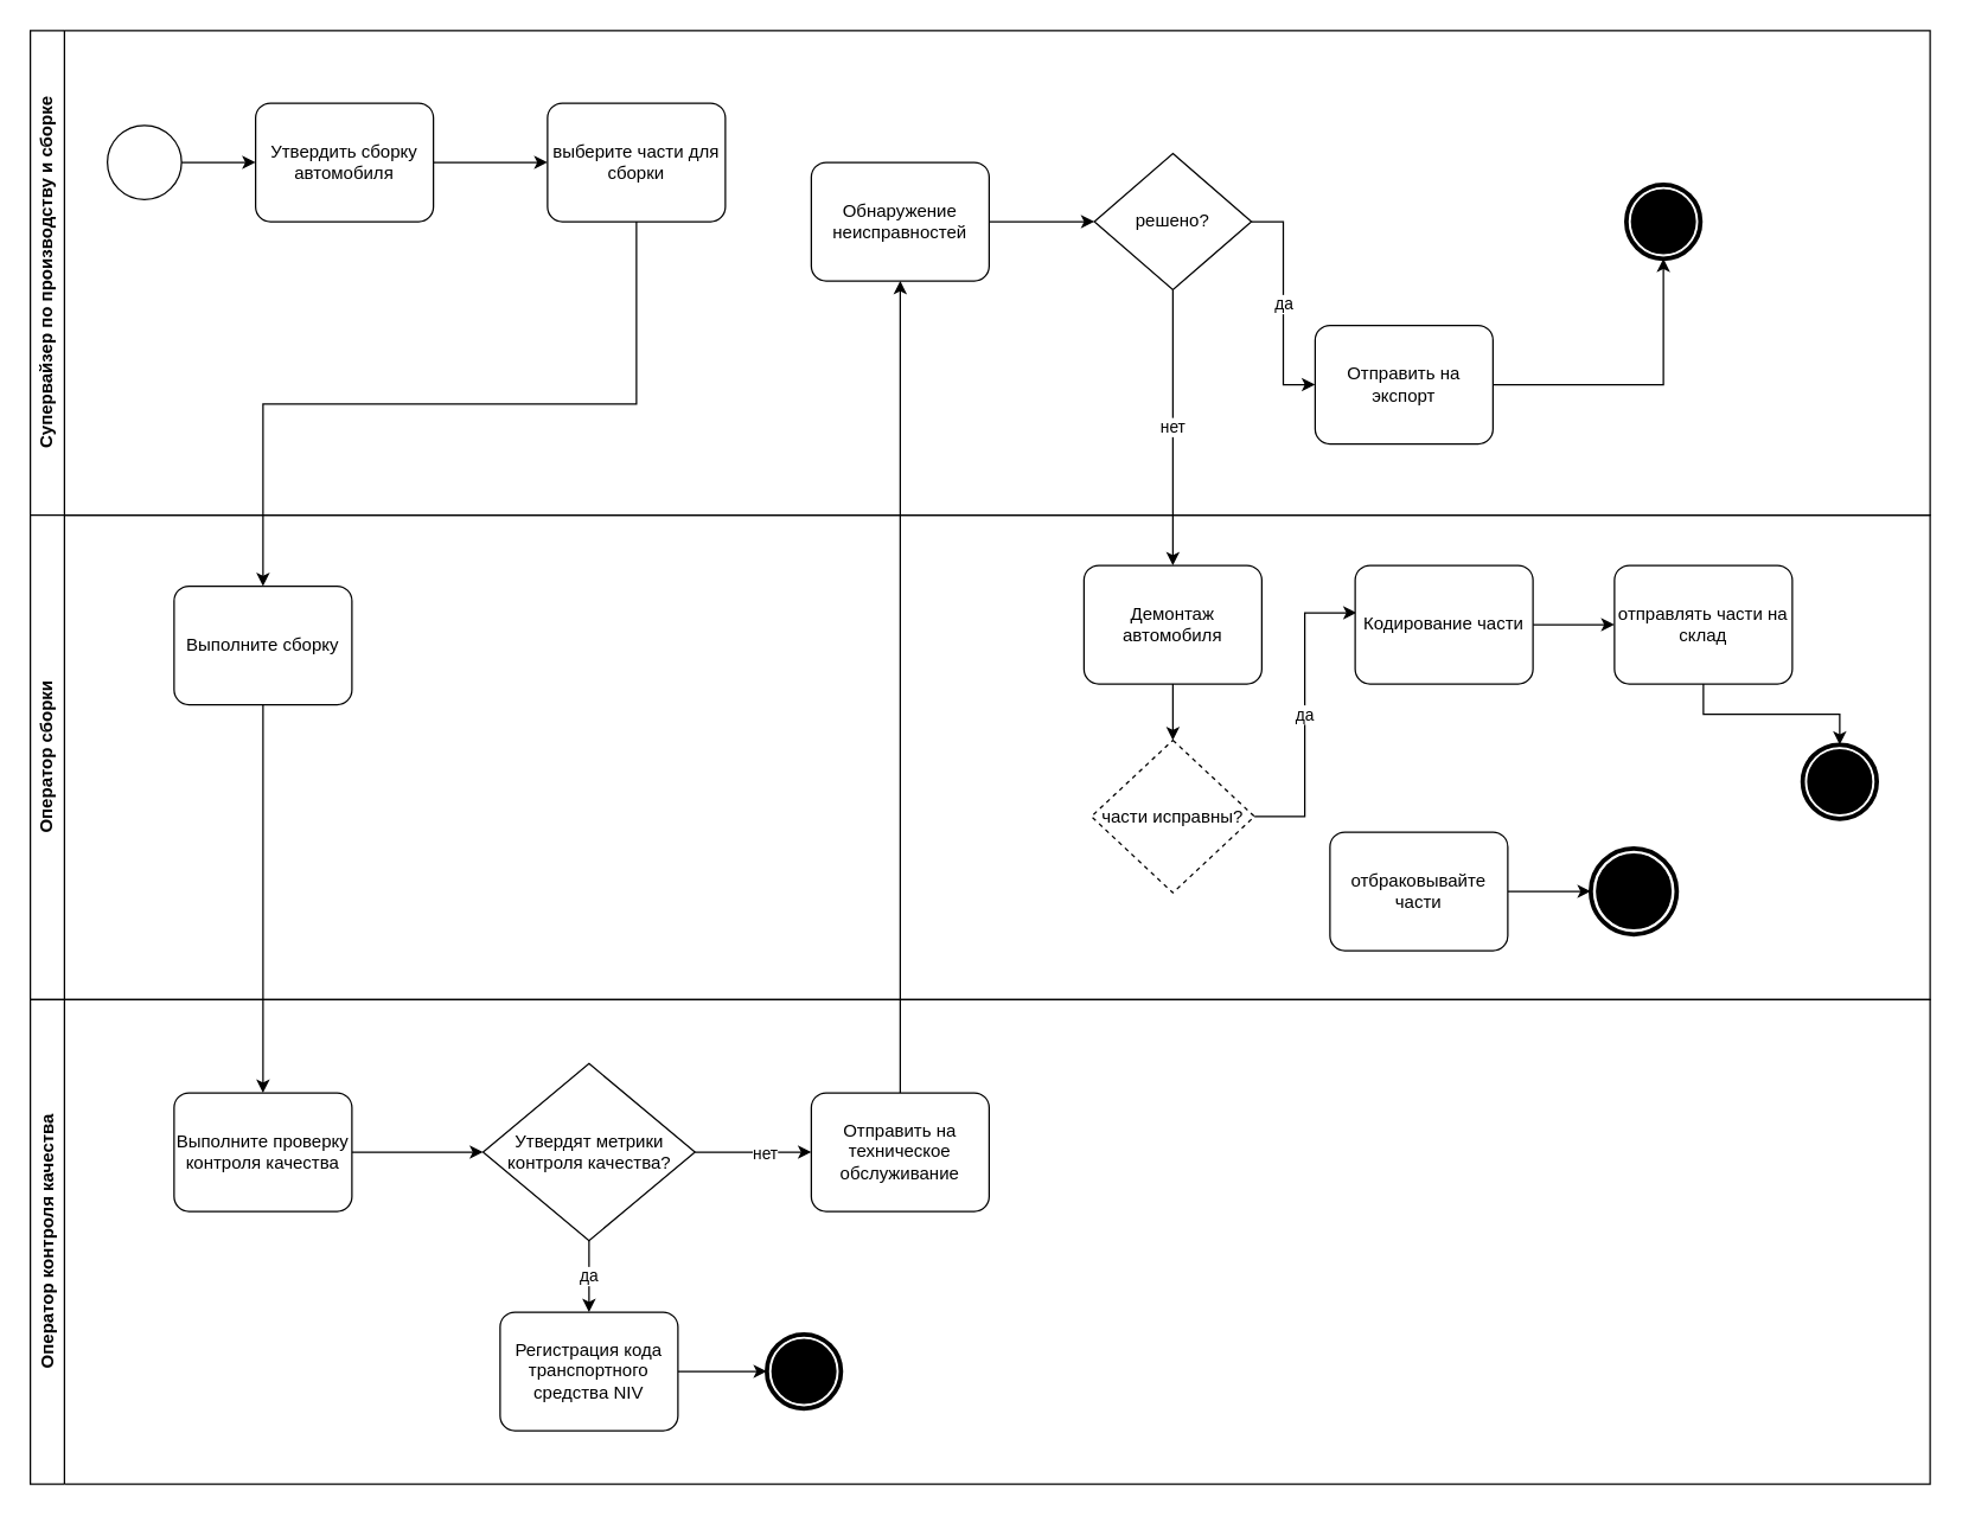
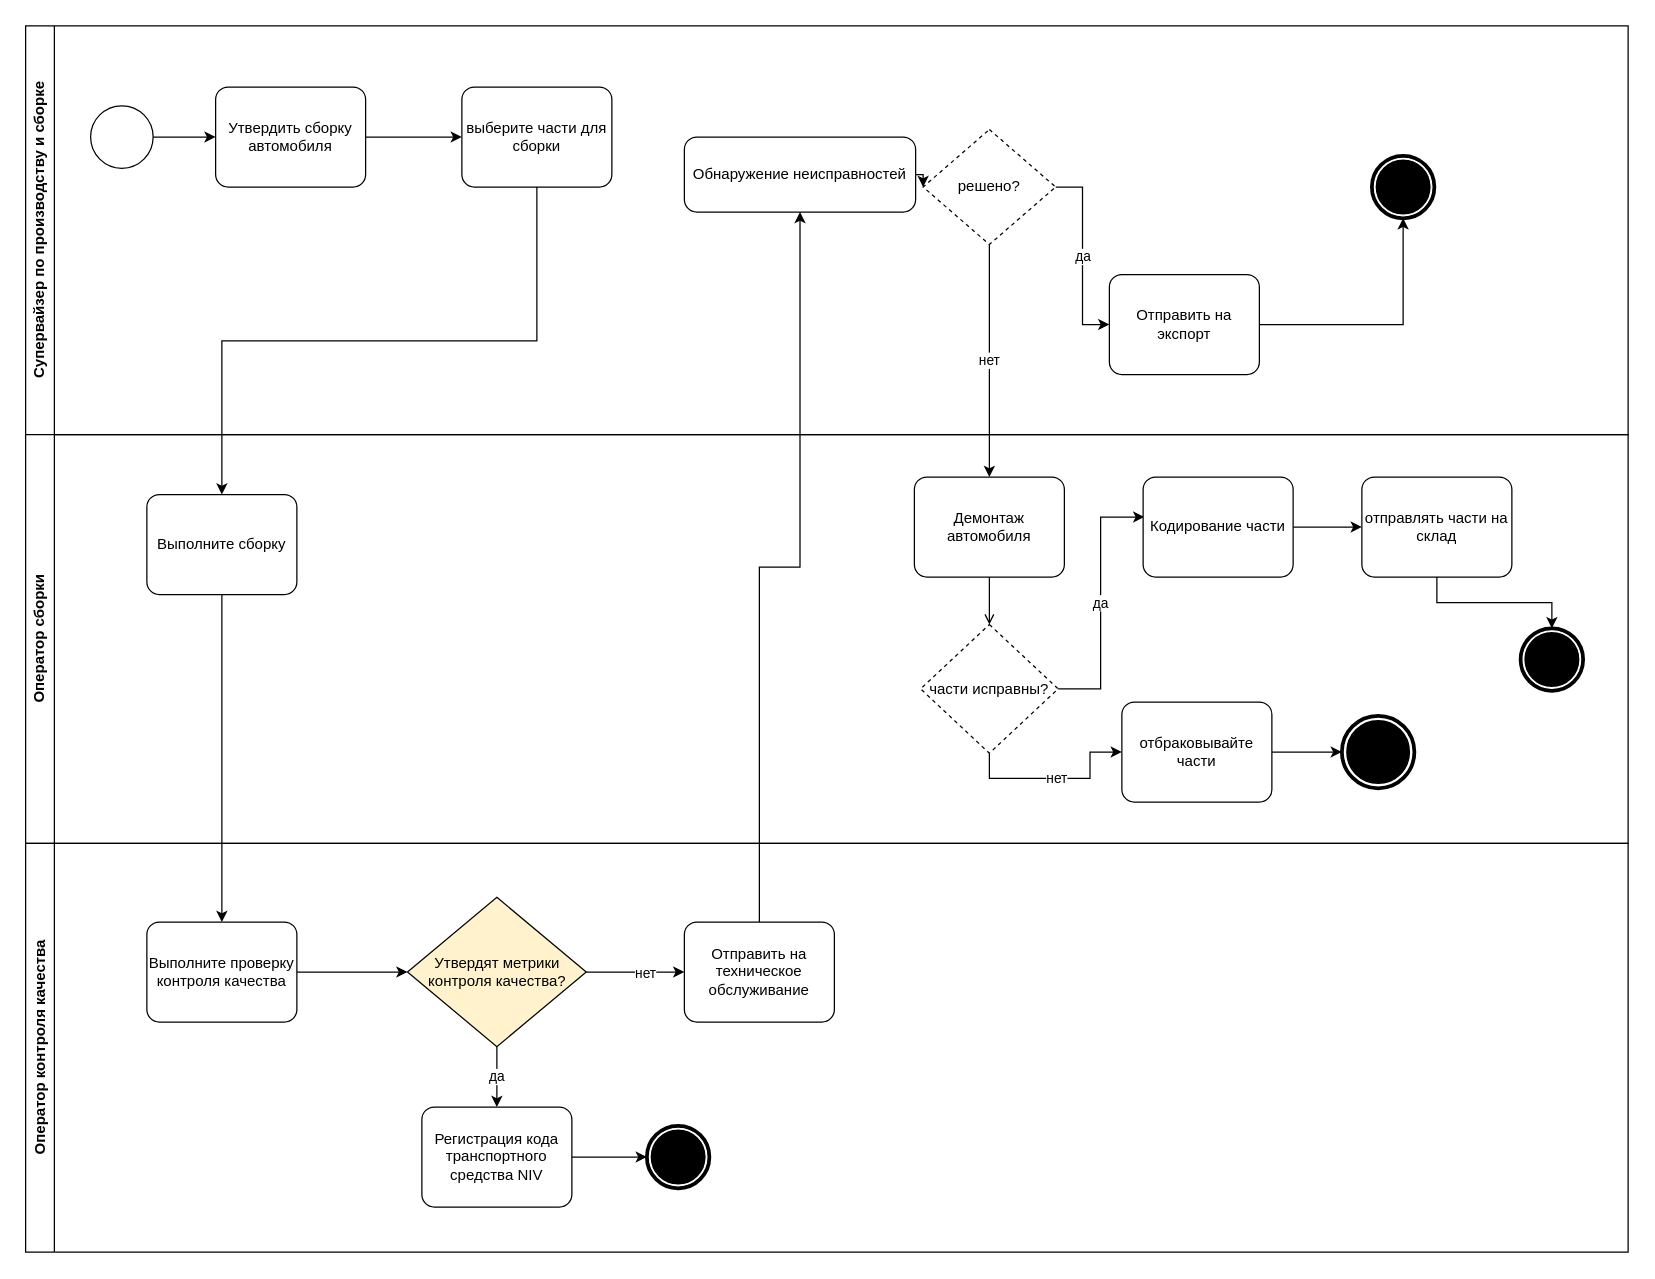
  <mxCell id="0" />
  <mxCell id="1" parent="0" />
  <mxCell id="2" value="Супервайзер по производству и сборке" style="swimlane;horizontal=0;whiteSpace=wrap;html=1;" vertex="1" parent="1"><mxGeometry x="20" y="20" width="1282" height="327" as="geometry"><mxRectangle x="216" y="111" width="32" height="144" as="alternateBounds" /></mxGeometry></mxCell>
  <mxCell id="3" style="edgeStyle=orthogonalEdgeStyle;rounded=0;orthogonalLoop=1;jettySize=auto;html=1;exitX=1;exitY=0.5;exitDx=0;exitDy=0;exitPerimeter=0;entryX=0;entryY=0.5;entryDx=0;entryDy=0;entryPerimeter=0;" edge="1" parent="2" source="4" target="5"><mxGeometry relative="1" as="geometry" /></mxCell>
  <mxCell id="4" value="Утвердить сборку автомобиля" style="points=[[0.25,0,0],[0.5,0,0],[0.75,0,0],[1,0.25,0],[1,0.5,0],[1,0.75,0],[0.75,1,0],[0.5,1,0],[0.25,1,0],[0,0.75,0],[0,0.5,0],[0,0.25,0]];shape=mxgraph.bpmn.task;whiteSpace=wrap;rectStyle=rounded;size=10;html=1;taskMarker=abstract;" vertex="1" parent="2"><mxGeometry x="152" y="49" width="120" height="80" as="geometry" /></mxCell>
  <mxCell id="5" value="выберите части для сборки" style="points=[[0.25,0,0],[0.5,0,0],[0.75,0,0],[1,0.25,0],[1,0.5,0],[1,0.75,0],[0.75,1,0],[0.5,1,0],[0.25,1,0],[0,0.75,0],[0,0.5,0],[0,0.25,0]];shape=mxgraph.bpmn.task;whiteSpace=wrap;rectStyle=rounded;size=10;html=1;taskMarker=abstract;" vertex="1" parent="2"><mxGeometry x="349" y="49" width="120" height="80" as="geometry" /></mxCell>
  <mxCell id="6" style="edgeStyle=orthogonalEdgeStyle;rounded=0;orthogonalLoop=1;jettySize=auto;html=1;exitX=1;exitY=0.5;exitDx=0;exitDy=0;exitPerimeter=0;entryX=0;entryY=0.5;entryDx=0;entryDy=0;" edge="1" parent="2" source="7" target="9"><mxGeometry relative="1" as="geometry" /></mxCell>
- <mxCell id="7" value="Обнаружение неисправностей" style="points=[[0.25,0,0],[0.5,0,0],[0.75,0,0],[1,0.25,0],[1,0.5,0],[1,0.75,0],[0.75,1,0],[0.5,1,0],[0.25,1,0],[0,0.75,0],[0,0.5,0],[0,0.25,0]];shape=mxgraph.bpmn.task;whiteSpace=wrap;rectStyle=rounded;size=10;html=1;taskMarker=abstract;" vertex="1" parent="2"><mxGeometry x="527" y="89" width="120" height="80" as="geometry" /></mxCell>
+ <mxCell id="7" value="Обнаружение неисправностей" style="points=[[0.25,0,0],[0.5,0,0],[0.75,0,0],[1,0.25,0],[1,0.5,0],[1,0.75,0],[0.75,1,0],[0.5,1,0],[0.25,1,0],[0,0.75,0],[0,0.5,0],[0,0.25,0]];shape=mxgraph.bpmn.task;whiteSpace=wrap;rectStyle=rounded;size=10;html=1;taskMarker=abstract;" vertex="1" parent="2"><mxGeometry x="527" y="89" width="185" height="60" as="geometry" /></mxCell>
  <mxCell id="8" value="да" style="edgeStyle=orthogonalEdgeStyle;rounded=0;orthogonalLoop=1;jettySize=auto;html=1;exitX=1;exitY=0.5;exitDx=0;exitDy=0;entryX=0;entryY=0.5;entryDx=0;entryDy=0;entryPerimeter=0;" edge="1" parent="2" source="9" target="11"><mxGeometry relative="1" as="geometry" /></mxCell>
- <mxCell id="9" value="решено?" style="rhombus;whiteSpace=wrap;html=1;" vertex="1" parent="2"><mxGeometry x="718" y="83" width="106" height="92" as="geometry" /></mxCell>
+ <mxCell id="9" value="решено?" style="rhombus;whiteSpace=wrap;html=1;dashed=1;" vertex="1" parent="2"><mxGeometry x="718" y="83" width="106" height="92" as="geometry" /></mxCell>
  <mxCell id="10" style="edgeStyle=orthogonalEdgeStyle;rounded=0;orthogonalLoop=1;jettySize=auto;html=1;exitX=1;exitY=0.5;exitDx=0;exitDy=0;exitPerimeter=0;" edge="1" parent="2" source="11" target="12"><mxGeometry relative="1" as="geometry" /></mxCell>
  <mxCell id="11" value="Отправить на экспорт" style="points=[[0.25,0,0],[0.5,0,0],[0.75,0,0],[1,0.25,0],[1,0.5,0],[1,0.75,0],[0.75,1,0],[0.5,1,0],[0.25,1,0],[0,0.75,0],[0,0.5,0],[0,0.25,0]];shape=mxgraph.bpmn.task;whiteSpace=wrap;rectStyle=rounded;size=10;html=1;taskMarker=abstract;" vertex="1" parent="2"><mxGeometry x="867" y="199" width="120" height="80" as="geometry" /></mxCell>
  <mxCell id="12" value="" style="points=[[0.145,0.145,0],[0.5,0,0],[0.855,0.145,0],[1,0.5,0],[0.855,0.855,0],[0.5,1,0],[0.145,0.855,0],[0,0.5,0]];shape=mxgraph.bpmn.event;html=1;verticalLabelPosition=bottom;labelBackgroundColor=#ffffff;verticalAlign=top;align=center;perimeter=ellipsePerimeter;outlineConnect=0;aspect=fixed;outline=end;symbol=terminate;" vertex="1" parent="2"><mxGeometry x="1077" y="104" width="50" height="50" as="geometry" /></mxCell>
  <mxCell id="13" style="edgeStyle=orthogonalEdgeStyle;rounded=0;orthogonalLoop=1;jettySize=auto;html=1;exitX=1;exitY=0.5;exitDx=0;exitDy=0;exitPerimeter=0;" edge="1" parent="2" source="14" target="4"><mxGeometry relative="1" as="geometry" /></mxCell>
  <mxCell id="14" value="" style="points=[[0.145,0.145,0],[0.5,0,0],[0.855,0.145,0],[1,0.5,0],[0.855,0.855,0],[0.5,1,0],[0.145,0.855,0],[0,0.5,0]];shape=mxgraph.bpmn.event;html=1;verticalLabelPosition=bottom;labelBackgroundColor=#ffffff;verticalAlign=top;align=center;perimeter=ellipsePerimeter;outlineConnect=0;aspect=fixed;outline=standard;symbol=general;" vertex="1" parent="2"><mxGeometry x="52" y="64" width="50" height="50" as="geometry" /></mxCell>
  <mxCell id="15" value="Оператор сборки" style="swimlane;horizontal=0;whiteSpace=wrap;html=1;" vertex="1" parent="1"><mxGeometry x="20" y="347" width="1282" height="327" as="geometry"><mxRectangle x="216" y="111" width="32" height="144" as="alternateBounds" /></mxGeometry></mxCell>
  <mxCell id="16" value="Выполните сборку" style="points=[[0.25,0,0],[0.5,0,0],[0.75,0,0],[1,0.25,0],[1,0.5,0],[1,0.75,0],[0.75,1,0],[0.5,1,0],[0.25,1,0],[0,0.75,0],[0,0.5,0],[0,0.25,0]];shape=mxgraph.bpmn.task;whiteSpace=wrap;rectStyle=rounded;size=10;html=1;taskMarker=abstract;" vertex="1" parent="15"><mxGeometry x="97" y="48" width="120" height="80" as="geometry" /></mxCell>
- <mxCell id="17" style="edgeStyle=orthogonalEdgeStyle;rounded=0;orthogonalLoop=1;jettySize=auto;html=1;exitX=0.5;exitY=1;exitDx=0;exitDy=0;exitPerimeter=0;" edge="1" parent="15" source="18" target="21"><mxGeometry relative="1" as="geometry" /></mxCell>
+ <mxCell id="17" style="edgeStyle=orthogonalEdgeStyle;rounded=0;orthogonalLoop=1;jettySize=auto;html=1;exitX=0.5;exitY=1;exitDx=0;exitDy=0;exitPerimeter=0;endArrow=open;" edge="1" parent="15" source="18" target="21"><mxGeometry relative="1" as="geometry" /></mxCell>
  <mxCell id="18" value="Демонтаж автомобиля" style="points=[[0.25,0,0],[0.5,0,0],[0.75,0,0],[1,0.25,0],[1,0.5,0],[1,0.75,0],[0.75,1,0],[0.5,1,0],[0.25,1,0],[0,0.75,0],[0,0.5,0],[0,0.25,0]];shape=mxgraph.bpmn.task;whiteSpace=wrap;rectStyle=rounded;size=10;html=1;taskMarker=abstract;" vertex="1" parent="15"><mxGeometry x="711" y="34" width="120" height="80" as="geometry" /></mxCell>
+ <mxCell id="19" value="нет" style="edgeStyle=orthogonalEdgeStyle;rounded=0;orthogonalLoop=1;jettySize=auto;html=1;exitX=0.5;exitY=1;exitDx=0;exitDy=0;" edge="1" parent="15" source="21" target="25"><mxGeometry relative="1" as="geometry" /></mxCell>
  <mxCell id="20" value="да" style="edgeStyle=orthogonalEdgeStyle;rounded=0;orthogonalLoop=1;jettySize=auto;html=1;exitX=1;exitY=0.5;exitDx=0;exitDy=0;entryX=0.008;entryY=0.4;entryDx=0;entryDy=0;entryPerimeter=0;" edge="1" parent="15" source="21" target="23"><mxGeometry relative="1" as="geometry" /></mxCell>
  <mxCell id="21" value="части исправны?" style="rhombus;whiteSpace=wrap;html=1;dashed=1;" vertex="1" parent="15"><mxGeometry x="716" y="152" width="110" height="103" as="geometry" /></mxCell>
  <mxCell id="22" style="edgeStyle=orthogonalEdgeStyle;rounded=0;orthogonalLoop=1;jettySize=auto;html=1;exitX=1;exitY=0.5;exitDx=0;exitDy=0;exitPerimeter=0;entryX=0;entryY=0.5;entryDx=0;entryDy=0;entryPerimeter=0;" edge="1" parent="15" source="23" target="28"><mxGeometry relative="1" as="geometry" /></mxCell>
  <mxCell id="23" value="Кодирование части" style="points=[[0.25,0,0],[0.5,0,0],[0.75,0,0],[1,0.25,0],[1,0.5,0],[1,0.75,0],[0.75,1,0],[0.5,1,0],[0.25,1,0],[0,0.75,0],[0,0.5,0],[0,0.25,0]];shape=mxgraph.bpmn.task;whiteSpace=wrap;rectStyle=rounded;size=10;html=1;taskMarker=abstract;" vertex="1" parent="15"><mxGeometry x="894" y="34" width="120" height="80" as="geometry" /></mxCell>
  <mxCell id="24" style="edgeStyle=orthogonalEdgeStyle;rounded=0;orthogonalLoop=1;jettySize=auto;html=1;exitX=1;exitY=0.5;exitDx=0;exitDy=0;exitPerimeter=0;entryX=0;entryY=0.5;entryDx=0;entryDy=0;entryPerimeter=0;" edge="1" parent="15" source="25" target="26"><mxGeometry relative="1" as="geometry" /></mxCell>
  <mxCell id="25" value="отбраковывайте части" style="points=[[0.25,0,0],[0.5,0,0],[0.75,0,0],[1,0.25,0],[1,0.5,0],[1,0.75,0],[0.75,1,0],[0.5,1,0],[0.25,1,0],[0,0.75,0],[0,0.5,0],[0,0.25,0]];shape=mxgraph.bpmn.task;whiteSpace=wrap;rectStyle=rounded;size=10;html=1;taskMarker=abstract;" vertex="1" parent="15"><mxGeometry x="877" y="214" width="120" height="80" as="geometry" /></mxCell>
  <mxCell id="26" value="" style="points=[[0.145,0.145,0],[0.5,0,0],[0.855,0.145,0],[1,0.5,0],[0.855,0.855,0],[0.5,1,0],[0.145,0.855,0],[0,0.5,0]];shape=mxgraph.bpmn.event;html=1;verticalLabelPosition=bottom;labelBackgroundColor=#ffffff;verticalAlign=top;align=center;perimeter=ellipsePerimeter;outlineConnect=0;aspect=fixed;outline=end;symbol=terminate;" vertex="1" parent="15"><mxGeometry x="1053" y="225" width="58" height="58" as="geometry" /></mxCell>
  <mxCell id="27" style="edgeStyle=orthogonalEdgeStyle;rounded=0;orthogonalLoop=1;jettySize=auto;html=1;exitX=0.5;exitY=1;exitDx=0;exitDy=0;exitPerimeter=0;" edge="1" parent="15" source="28" target="29"><mxGeometry relative="1" as="geometry" /></mxCell>
  <mxCell id="28" value="отправлять части на склад" style="points=[[0.25,0,0],[0.5,0,0],[0.75,0,0],[1,0.25,0],[1,0.5,0],[1,0.75,0],[0.75,1,0],[0.5,1,0],[0.25,1,0],[0,0.75,0],[0,0.5,0],[0,0.25,0]];shape=mxgraph.bpmn.task;whiteSpace=wrap;rectStyle=rounded;size=10;html=1;taskMarker=abstract;" vertex="1" parent="15"><mxGeometry x="1069" y="34" width="120" height="80" as="geometry" /></mxCell>
  <mxCell id="29" value="" style="points=[[0.145,0.145,0],[0.5,0,0],[0.855,0.145,0],[1,0.5,0],[0.855,0.855,0],[0.5,1,0],[0.145,0.855,0],[0,0.5,0]];shape=mxgraph.bpmn.event;html=1;verticalLabelPosition=bottom;labelBackgroundColor=#ffffff;verticalAlign=top;align=center;perimeter=ellipsePerimeter;outlineConnect=0;aspect=fixed;outline=end;symbol=terminate;" vertex="1" parent="15"><mxGeometry x="1196" y="155" width="50" height="50" as="geometry" /></mxCell>
  <mxCell id="30" value="Оператор контроля качества" style="swimlane;horizontal=0;whiteSpace=wrap;html=1;" vertex="1" parent="1"><mxGeometry x="20" y="674" width="1282" height="327" as="geometry"><mxRectangle x="216" y="111" width="32" height="144" as="alternateBounds" /></mxGeometry></mxCell>
  <mxCell id="31" style="edgeStyle=orthogonalEdgeStyle;rounded=0;orthogonalLoop=1;jettySize=auto;html=1;exitX=1;exitY=0.5;exitDx=0;exitDy=0;exitPerimeter=0;entryX=0;entryY=0.5;entryDx=0;entryDy=0;" edge="1" parent="30" source="32" target="36"><mxGeometry relative="1" as="geometry" /></mxCell>
  <mxCell id="32" value="Выполните проверку контроля качества" style="points=[[0.25,0,0],[0.5,0,0],[0.75,0,0],[1,0.25,0],[1,0.5,0],[1,0.75,0],[0.75,1,0],[0.5,1,0],[0.25,1,0],[0,0.75,0],[0,0.5,0],[0,0.25,0]];shape=mxgraph.bpmn.task;whiteSpace=wrap;rectStyle=rounded;size=10;html=1;taskMarker=abstract;" vertex="1" parent="30"><mxGeometry x="97" y="63" width="120" height="80" as="geometry" /></mxCell>
  <mxCell id="33" value="да" style="edgeStyle=orthogonalEdgeStyle;rounded=0;orthogonalLoop=1;jettySize=auto;html=1;exitX=0.5;exitY=1;exitDx=0;exitDy=0;entryX=0.5;entryY=0;entryDx=0;entryDy=0;entryPerimeter=0;" edge="1" parent="30" source="36" target="38"><mxGeometry relative="1" as="geometry" /></mxCell>
  <mxCell id="34" style="edgeStyle=orthogonalEdgeStyle;rounded=0;orthogonalLoop=1;jettySize=auto;html=1;exitX=1;exitY=0.5;exitDx=0;exitDy=0;" edge="1" parent="30" source="36" target="39"><mxGeometry relative="1" as="geometry" /></mxCell>
  <mxCell id="35" value="нет" style="edgeLabel;html=1;align=center;verticalAlign=middle;resizable=0;points=[];" connectable="0" vertex="1" parent="34"><mxGeometry x="0.21" relative="1" as="geometry"><mxPoint as="offset" /></mxGeometry></mxCell>
- <mxCell id="36" value="Утвердят метрики контроля качества?" style="rhombus;whiteSpace=wrap;html=1;" vertex="1" parent="30"><mxGeometry x="305.5" y="43.25" width="143" height="119.5" as="geometry" /></mxCell>
+ <mxCell id="36" value="Утвердят метрики контроля качества?" style="rhombus;whiteSpace=wrap;html=1;fillColor=#fff2cc;" vertex="1" parent="30"><mxGeometry x="305.5" y="43.25" width="143" height="119.5" as="geometry" /></mxCell>
  <mxCell id="37" style="edgeStyle=orthogonalEdgeStyle;rounded=0;orthogonalLoop=1;jettySize=auto;html=1;exitX=1;exitY=0.5;exitDx=0;exitDy=0;exitPerimeter=0;entryX=0;entryY=0.5;entryDx=0;entryDy=0;entryPerimeter=0;" edge="1" parent="30" source="38" target="40"><mxGeometry relative="1" as="geometry" /></mxCell>
  <mxCell id="38" value="Регистрация кода транспортного средства NIV" style="points=[[0.25,0,0],[0.5,0,0],[0.75,0,0],[1,0.25,0],[1,0.5,0],[1,0.75,0],[0.75,1,0],[0.5,1,0],[0.25,1,0],[0,0.75,0],[0,0.5,0],[0,0.25,0]];shape=mxgraph.bpmn.task;whiteSpace=wrap;rectStyle=rounded;size=10;html=1;taskMarker=abstract;" vertex="1" parent="30"><mxGeometry x="317" y="211" width="120" height="80" as="geometry" /></mxCell>
  <mxCell id="39" value="Отправить на техническое обслуживание" style="points=[[0.25,0,0],[0.5,0,0],[0.75,0,0],[1,0.25,0],[1,0.5,0],[1,0.75,0],[0.75,1,0],[0.5,1,0],[0.25,1,0],[0,0.75,0],[0,0.5,0],[0,0.25,0]];shape=mxgraph.bpmn.task;whiteSpace=wrap;rectStyle=rounded;size=10;html=1;taskMarker=abstract;" vertex="1" parent="30"><mxGeometry x="527" y="63" width="120" height="80" as="geometry" /></mxCell>
  <mxCell id="40" value="" style="points=[[0.145,0.145,0],[0.5,0,0],[0.855,0.145,0],[1,0.5,0],[0.855,0.855,0],[0.5,1,0],[0.145,0.855,0],[0,0.5,0]];shape=mxgraph.bpmn.event;html=1;verticalLabelPosition=bottom;labelBackgroundColor=#ffffff;verticalAlign=top;align=center;perimeter=ellipsePerimeter;outlineConnect=0;aspect=fixed;outline=end;symbol=terminate;" vertex="1" parent="30"><mxGeometry x="497" y="226" width="50" height="50" as="geometry" /></mxCell>
  <mxCell id="41" style="edgeStyle=orthogonalEdgeStyle;rounded=0;orthogonalLoop=1;jettySize=auto;html=1;exitX=0.5;exitY=1;exitDx=0;exitDy=0;exitPerimeter=0;entryX=0.5;entryY=0;entryDx=0;entryDy=0;entryPerimeter=0;" edge="1" parent="1" source="5" target="16"><mxGeometry relative="1" as="geometry" /></mxCell>
  <mxCell id="42" style="edgeStyle=orthogonalEdgeStyle;rounded=0;orthogonalLoop=1;jettySize=auto;html=1;exitX=0.5;exitY=1;exitDx=0;exitDy=0;exitPerimeter=0;" edge="1" parent="1" source="16" target="32"><mxGeometry relative="1" as="geometry" /></mxCell>
  <mxCell id="43" style="edgeStyle=orthogonalEdgeStyle;rounded=0;orthogonalLoop=1;jettySize=auto;html=1;exitX=0.5;exitY=0;exitDx=0;exitDy=0;exitPerimeter=0;" edge="1" parent="1" source="39" target="7"><mxGeometry relative="1" as="geometry" /></mxCell>
  <mxCell id="44" value="нет" style="edgeStyle=orthogonalEdgeStyle;rounded=0;orthogonalLoop=1;jettySize=auto;html=1;exitX=0.5;exitY=1;exitDx=0;exitDy=0;" edge="1" parent="1" source="9" target="18"><mxGeometry relative="1" as="geometry" /></mxCell>
